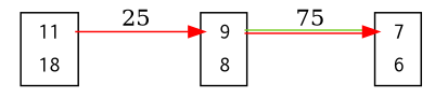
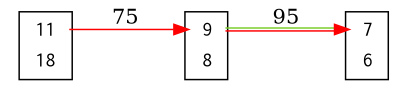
  digraph {
    rankdir=LR
    node [color=black fillcolor=white fontname=Courier shape=plaintext style=filled]
    n1 [label=<<TABLE bgcolor = "white"> <TR><TD BORDER = "0" PORT = "port_0x7f3991fa70d0_in"></TD><TD BORDER = "0" PORT = "port_">11</TD><TD BORDER = "0" PORT = "port_0x7f3991fa70d0_out"></TD></TR> <TR><TD BORDER = "0" PORT = "port_0x7f39914161c0_out"></TD><TD BORDER = "0" PORT = "port_">18</TD><TD BORDER = "0" PORT = "port_0x7f39914161c0_in"></TD></TR> </TABLE>>]
    n2 [label=<<TABLE bgcolor = "white"> <TR><TD BORDER = "0" PORT = "port_0x7f39914161f0_in"></TD><TD BORDER = "0" PORT = "port_">9</TD><TD BORDER = "0" PORT = "port_0x7f39914161f0_out"></TD></TR> <TR><TD BORDER = "0" PORT = "port_0x7f395cc16040_out"></TD><TD BORDER = "0" PORT = "port_">8</TD><TD BORDER = "0" PORT = "port_0x7f395cc16040_in"></TD></TR> </TABLE>>]
    n3 [label=<<TABLE bgcolor = "white"> <TR><TD BORDER = "0" PORT = "port_0x7f3991fa7ca0_in"></TD><TD BORDER = "0" PORT = "port_">7</TD><TD BORDER = "0" PORT = "port_0x7f3991fa7ca0_out"></TD></TR> <TR><TD BORDER = "0" PORT = "port_0x7f3991416190_out"></TD><TD BORDER = "0" PORT = "port_">6</TD><TD BORDER = "0" PORT = "port_0x7f3991416190_in"></TD></TR> </TABLE>>]
-   n1 -> n2 [color="0 1 1" headport=port_0x7f39914161f0_in label=25 tailport=port_0x7f3991fa70d0_out]
-   n2 -> n3 [color="0 1 1:0.250 0.800 0.800" headport=port_0x7f3991fa7ca0_in label=75 tailport=port_0x7f39914161f0_out]
+   n1 -> n2 [color="0 1 1" headport=port_0x7f39914161f0_in label=75 tailport=port_0x7f3991fa70d0_out]
+   n2 -> n3 [color="0 1 1:0.250 0.800 0.800" headport=port_0x7f3991fa7ca0_in label=95 tailport=port_0x7f39914161f0_out]
  }
